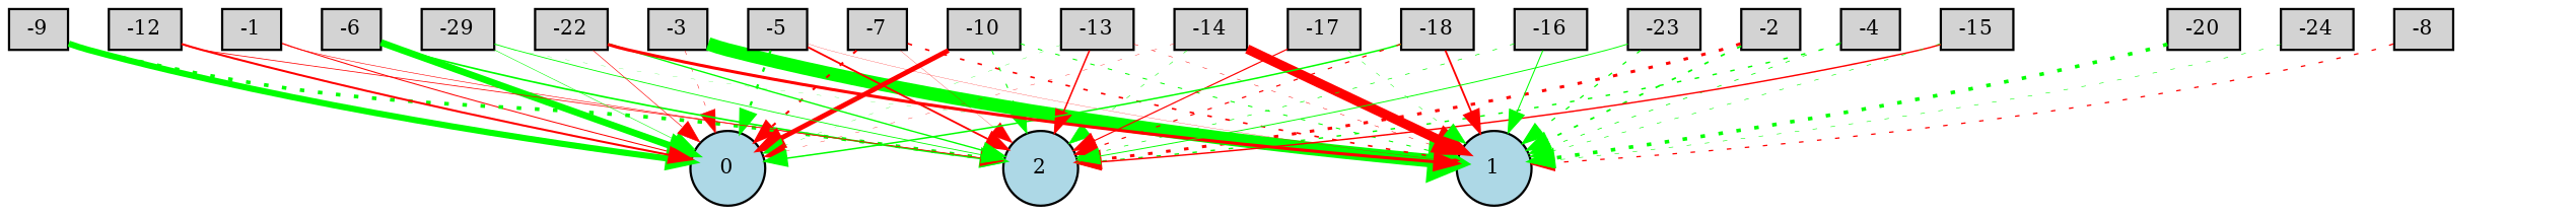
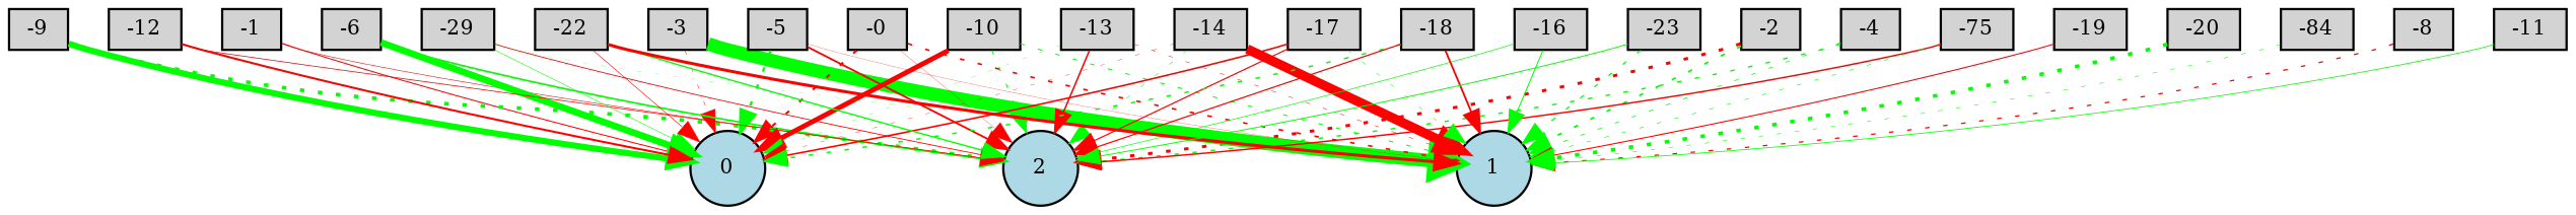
  digraph {
    node [fillcolor=lightgray fontsize=9 shape=box style=filled]
    edge [color=green style=solid]
    -1 [height=0.2 width=0.2]
    0 [fillcolor=lightblue height=0.2 shape=circle width=0.2]
    2 [fillcolor=lightblue height=0.2 shape=circle width=0.2]
    -2 [height=0.2 width=0.2]
    1 [fillcolor=lightblue height=0.2 shape=circle width=0.2]
    -3 [height=0.2 width=0.2]
    -4 [height=0.2 width=0.2]
    -5 [height=0.2 width=0.2]
    -6 [height=0.2 width=0.2]
-   -7 [height=0.2 width=0.2]
+   -7 [height=0.2 width=0.2 label=-0]
    -8 [height=0.2 width=0.2]
    -9 [height=0.2 width=0.2]
    -10 [height=0.2 width=0.2]
+   -11 [height=0.2 width=0.2]
    -12 [height=0.2 width=0.2]
    -13 [height=0.2 width=0.2]
    -14 [height=0.2 width=0.2]
-   -15 [height=0.2 width=0.2]
+   -15 [height=0.2 width=0.2 label=-75]
    -16 [height=0.2 width=0.2]
    -17 [height=0.2 width=0.2]
    -18 [height=0.2 width=0.2]
+   -19 [height=0.2 width=0.2]
    -20 [height=0.2 width=0.2]
    n24 [height=0.2 label=-29 width=0.2]
    -22 [height=0.2 width=0.2]
    -23 [height=0.2 width=0.2]
-   -24 [height=0.2 width=0.2]
+   -24 [height=0.2 width=0.2 label=-84]
    -1 -> 0 [color=red penwidth=0.45651168717536816]
    -1 -> 2 [color=red penwidth=0.24916773858419616]
    -2 -> 2 [color=red penwidth=1.3254088387196403 style=dotted]
    -2 -> 1 [penwidth=0.7751636347437926 style=dotted]
    -3 -> 0 [color=red penwidth=0.2001069740291588 style=dotted]
    -3 -> 1 [penwidth=5.9086901871438435]
    -4 -> 2 [penwidth=0.6409390649816742 style=dotted]
    -4 -> 1 [penwidth=0.33637097519954995 style=dotted]
    -5 -> 0 [penwidth=1.041512130813168 style=dotted]
    -5 -> 2 [color=red penwidth=0.8173584704094137]
    -5 -> 1 [color=red penwidth=0.10636608773005773]
    -6 -> 0 [penwidth=2.9793374739540788]
    -6 -> 2 [penwidth=0.7609678074221051]
    -7 -> 0 [color=red penwidth=0.9387327026444653 style=dotted]
    -7 -> 2 [color=red penwidth=0.11375880386480001]
    -7 -> 1 [color=red penwidth=0.7351206488613278 style=dotted]
    -8 -> 1 [color=red penwidth=0.5656829645206919 style=dotted]
    -9 -> 0 [penwidth=2.7342185483286086]
    -9 -> 2 [penwidth=1.6306919207770685 style=dotted]
    -10 -> 0 [color=red penwidth=2.1737464689316677]
    -10 -> 2 [penwidth=0.4653483202713773 style=dotted]
    -10 -> 1 [penwidth=0.45009443820337036 style=dotted]
+   -11 -> 1 [penwidth=0.34603769351556335]
    -12 -> 0 [color=red penwidth=0.9045588051614197]
    -12 -> 2 [color=red penwidth=0.3354780804120342]
    -13 -> 0 [penwidth=0.13060807913327374 style=dotted]
    -13 -> 2 [color=red penwidth=0.6824758883590235]
    -13 -> 1 [color=red penwidth=0.21089955632411916 style=dotted]
    -14 -> 0 [color=red penwidth=0.14870146163894993 style=dotted]
    -14 -> 2 [penwidth=0.2265264354471874 style=dotted]
    -14 -> 1 [color=red penwidth=4.177923369388476]
    -15 -> 2 [color=red penwidth=0.6423813895014895]
    -15 -> 1 [penwidth=0.2625316550618191 style=dotted]
-   -16 -> 2 [penwidth=0.30397055199100886 style=dotted]
+   -16 -> 2 [penwidth=0.30397055199100886]
    -16 -> 1 [penwidth=0.4559414999370922]
+   -17 -> 0 [color=red penwidth=0.708539702002394]
    -17 -> 2 [color=red penwidth=0.5256640315448379]
    -17 -> 1 [penwidth=0.20110648023016736 style=dotted]
-   -18 -> 0 [penwidth=0.6739934738591234]
-   -18 -> 2 [color=red penwidth=0.5379597596416643 style=dotted]
+   -18 -> 0 [penwidth=0.6739934738591234 style=dotted]
+   -18 -> 2 [color=red penwidth=0.5379597596416643]
    -18 -> 1 [color=red penwidth=0.8193168795393738]
+   -19 -> 1 [color=red penwidth=0.4730243407097857]
    -20 -> 1 [penwidth=1.6206430492653576 style=dotted]
    n24 -> 0 [penwidth=0.23899496472412576]
-   n24 -> 2 [penwidth=0.377609021582886]
+   n24 -> 2 [color=red penwidth=0.377609021582886]
    n24 -> 1 [penwidth=0.10010448805926585 style=dotted]
    -22 -> 0 [color=red penwidth=0.26793531089902567]
    -22 -> 2 [penwidth=0.6086908505967591]
    -22 -> 1 [color=red penwidth=1.355378980511067]
    -23 -> 2 [penwidth=0.4233674270865657]
    -23 -> 1 [penwidth=0.5535980313462338 style=dotted]
    -24 -> 1 [penwidth=0.2439506422752086 style=dotted]
  }
